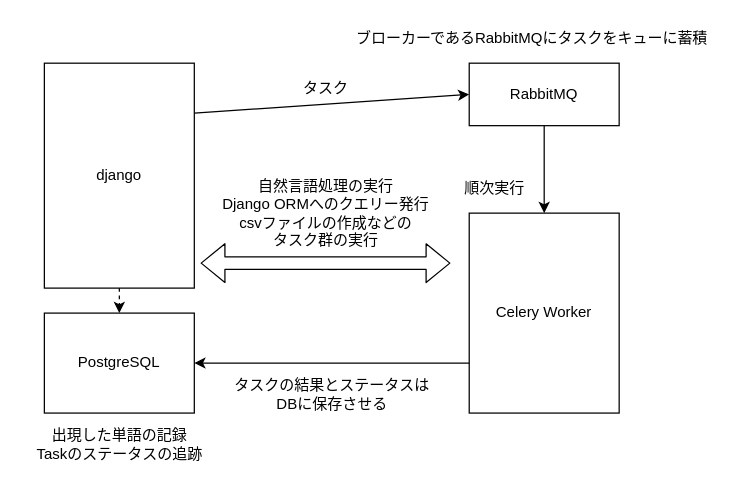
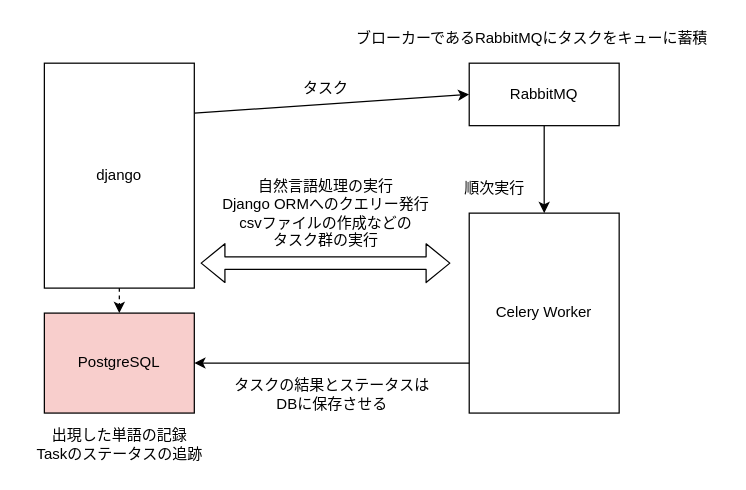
  <mxCell id="0" />
  <mxCell id="1" parent="0" />
  <mxCell id="2" style="edgeStyle=none;html=1;exitX=0.5;exitY=1;exitDx=0;exitDy=0;entryX=0.5;entryY=0;entryDx=0;entryDy=0;dashed=1;" edge="1" parent="1" source="4" target="10"><mxGeometry relative="1" as="geometry" /></mxCell>
  <mxCell id="3" style="edgeStyle=none;html=1;entryX=0;entryY=0.5;entryDx=0;entryDy=0;" edge="1" parent="1" target="6"><mxGeometry relative="1" as="geometry"><mxPoint x="155" y="90" as="sourcePoint" /></mxGeometry></mxCell>
  <mxCell id="4" value="django" style="whiteSpace=wrap;html=1;" vertex="1" parent="1"><mxGeometry x="35" y="50" width="120" height="180" as="geometry" /></mxCell>
  <mxCell id="5" style="edgeStyle=none;html=1;exitX=0.5;exitY=1;exitDx=0;exitDy=0;entryX=0.5;entryY=0;entryDx=0;entryDy=0;" edge="1" parent="1" source="6" target="8"><mxGeometry relative="1" as="geometry"><mxPoint x="305" y="140" as="targetPoint" /></mxGeometry></mxCell>
  <mxCell id="6" value="RabbitMQ" style="whiteSpace=wrap;html=1;" vertex="1" parent="1"><mxGeometry x="375" y="50" width="120" height="50" as="geometry" /></mxCell>
  <mxCell id="7" value="ブローカーであるRabbitMQにタスクをキューに蓄積" style="text;html=1;align=center;verticalAlign=middle;resizable=0;points=[];autosize=1;strokeColor=none;fillColor=none;" vertex="1" parent="1"><mxGeometry x="275" y="20" width="300" height="20" as="geometry" /></mxCell>
  <mxCell id="8" value="Celery Worker" style="whiteSpace=wrap;html=1;" vertex="1" parent="1"><mxGeometry x="375" y="170" width="120" height="160" as="geometry" /></mxCell>
  <mxCell id="9" value="自然言語処理の実行&lt;br&gt;Django ORMへのクエリー発行&lt;br&gt;csvファイルの作成などの&lt;br&gt;タスク群の実行" style="text;html=1;align=center;verticalAlign=middle;resizable=0;points=[];autosize=1;strokeColor=none;fillColor=none;" vertex="1" parent="1"><mxGeometry x="170" y="140" width="180" height="60" as="geometry" /></mxCell>
- <mxCell id="10" value="PostgreSQL" style="whiteSpace=wrap;html=1;" vertex="1" parent="1"><mxGeometry x="35" y="250" width="120" height="80" as="geometry" /></mxCell>
+ <mxCell id="10" value="PostgreSQL" style="whiteSpace=wrap;html=1;fillColor=#f8cecc;" vertex="1" parent="1"><mxGeometry x="35" y="250" width="120" height="80" as="geometry" /></mxCell>
  <mxCell id="11" value="出現した単語の記録&lt;br&gt;Taskのステータスの追跡" style="text;html=1;align=center;verticalAlign=middle;resizable=0;points=[];autosize=1;strokeColor=none;fillColor=none;" vertex="1" parent="1"><mxGeometry x="20" y="340" width="150" height="30" as="geometry" /></mxCell>
  <mxCell id="12" value="タスク" style="text;html=1;align=center;verticalAlign=middle;resizable=0;points=[];autosize=1;strokeColor=none;fillColor=none;" vertex="1" parent="1"><mxGeometry x="235" y="60" width="50" height="20" as="geometry" /></mxCell>
  <mxCell id="13" value="順次実行" style="text;html=1;align=center;verticalAlign=middle;resizable=0;points=[];autosize=1;strokeColor=none;fillColor=none;" vertex="1" parent="1"><mxGeometry x="365" y="140" width="60" height="20" as="geometry" /></mxCell>
  <mxCell id="14" value="" style="shape=flexArrow;endArrow=classic;startArrow=classic;html=1;" edge="1" parent="1"><mxGeometry width="100" height="100" relative="1" as="geometry"><mxPoint x="160" y="210" as="sourcePoint" /><mxPoint x="360" y="210" as="targetPoint" /></mxGeometry></mxCell>
  <mxCell id="15" value="" style="endArrow=classic;html=1;exitX=0;exitY=0.75;exitDx=0;exitDy=0;entryX=1;entryY=0.5;entryDx=0;entryDy=0;" edge="1" parent="1" source="8" target="10"><mxGeometry width="50" height="50" relative="1" as="geometry"><mxPoint x="195" y="320" as="sourcePoint" /><mxPoint x="245" y="270" as="targetPoint" /></mxGeometry></mxCell>
  <mxCell id="16" value="タスクの結果とステータスは&lt;br&gt;DBに保存させる" style="text;html=1;align=center;verticalAlign=middle;resizable=0;points=[];autosize=1;strokeColor=none;fillColor=none;" vertex="1" parent="1"><mxGeometry x="180" y="300" width="170" height="30" as="geometry" /></mxCell>
